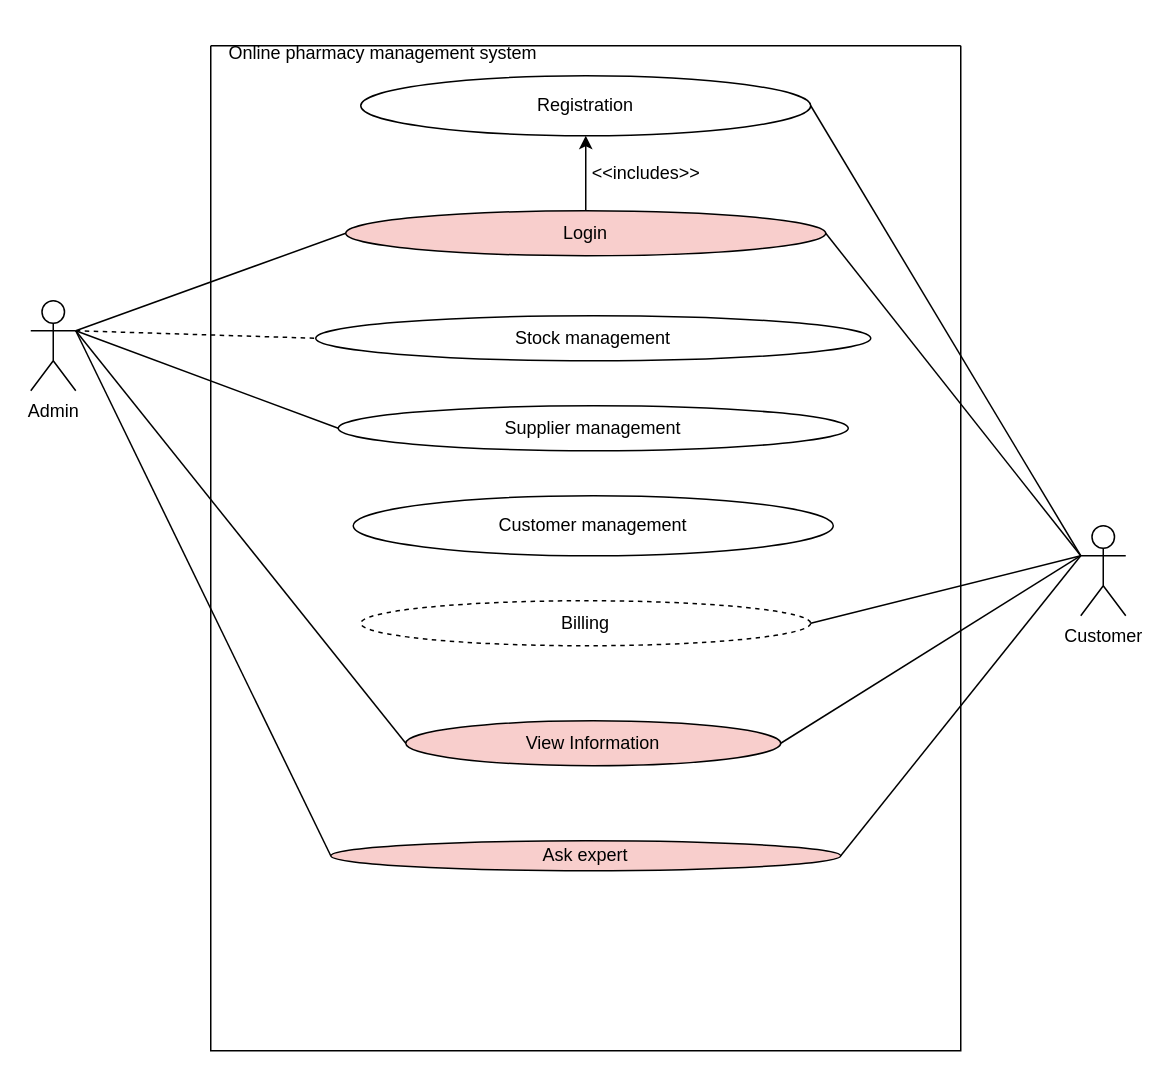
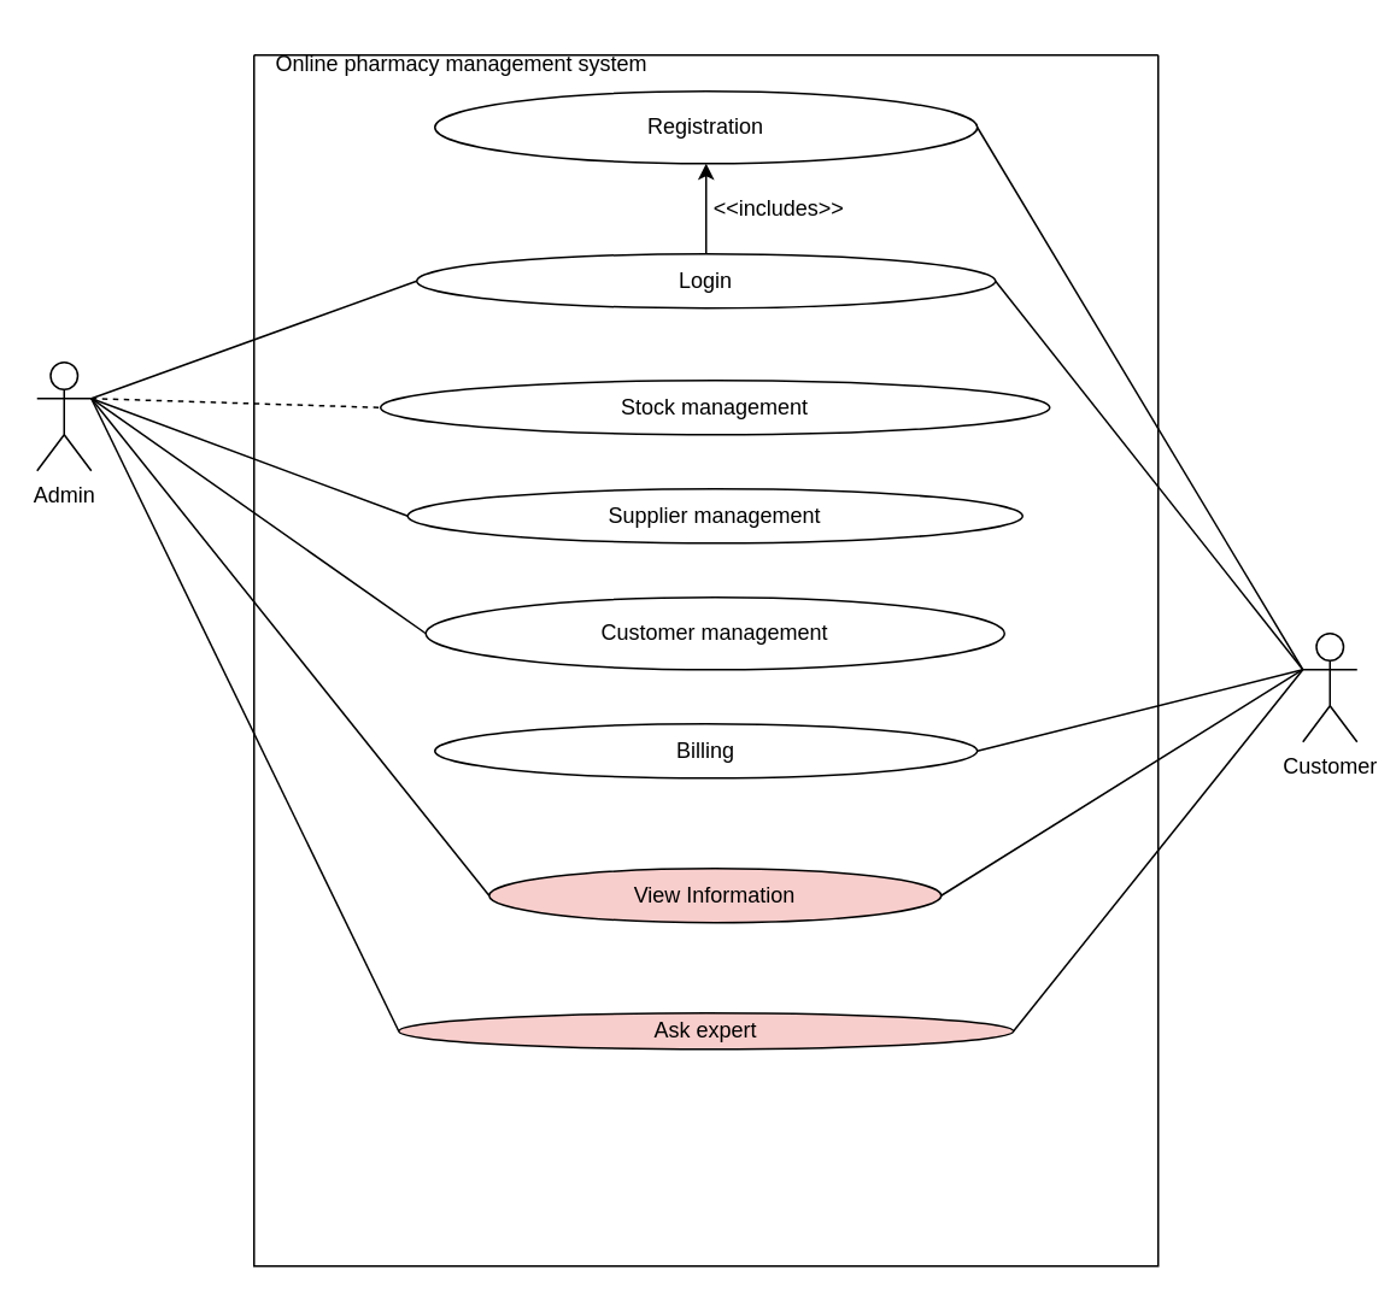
  <mxCell id="0" />
  <mxCell id="1" parent="0" />
  <mxCell id="2" value="Admin" style="shape=umlActor;verticalLabelPosition=bottom;verticalAlign=top;html=1;" vertex="1" parent="1"><mxGeometry x="20" y="200" width="30" height="60" as="geometry" /></mxCell>
  <mxCell id="3" value="" style="swimlane;startSize=0;" vertex="1" parent="1"><mxGeometry x="140" y="30" width="500" height="670" as="geometry" /></mxCell>
  <mxCell id="4" value="Registration" style="ellipse;whiteSpace=wrap;html=1;" vertex="1" parent="3"><mxGeometry x="100" y="20" width="300" height="40" as="geometry" /></mxCell>
- <mxCell id="5" value="Login" style="ellipse;whiteSpace=wrap;html=1;fillColor=#f8cecc;" vertex="1" parent="3"><mxGeometry x="90" y="110" width="320" height="30" as="geometry" /></mxCell>
+ <mxCell id="5" value="Login" style="ellipse;whiteSpace=wrap;html=1;" vertex="1" parent="3"><mxGeometry x="90" y="110" width="320" height="30" as="geometry" /></mxCell>
  <mxCell id="6" value="" style="endArrow=classic;html=1;rounded=0;exitX=0.5;exitY=0;exitDx=0;exitDy=0;" edge="1" parent="3" source="5" target="4"><mxGeometry width="50" height="50" relative="1" as="geometry"><mxPoint x="330" y="160" as="sourcePoint" /><mxPoint x="380" y="110" as="targetPoint" /></mxGeometry></mxCell>
  <mxCell id="7" value="&amp;lt;&amp;lt;includes&amp;gt;&amp;gt;" style="text;html=1;align=center;verticalAlign=middle;resizable=0;points=[];autosize=1;strokeColor=none;fillColor=none;" vertex="1" parent="3"><mxGeometry x="240" y="70" width="100" height="30" as="geometry" /></mxCell>
  <mxCell id="8" value="Stock management" style="ellipse;whiteSpace=wrap;html=1;" vertex="1" parent="3"><mxGeometry x="70" y="180" width="370" height="30" as="geometry" /></mxCell>
  <mxCell id="9" value="Supplier management" style="ellipse;whiteSpace=wrap;html=1;" vertex="1" parent="3"><mxGeometry x="85" y="240" width="340" height="30" as="geometry" /></mxCell>
  <mxCell id="10" value="Customer management" style="ellipse;whiteSpace=wrap;html=1;" vertex="1" parent="3"><mxGeometry x="95" y="300" width="320" height="40" as="geometry" /></mxCell>
- <mxCell id="11" value="Billing" style="ellipse;whiteSpace=wrap;html=1;dashed=1;" vertex="1" parent="3"><mxGeometry x="100" y="370" width="300" height="30" as="geometry" /></mxCell>
+ <mxCell id="11" value="Billing" style="ellipse;whiteSpace=wrap;html=1;" vertex="1" parent="3"><mxGeometry x="100" y="370" width="300" height="30" as="geometry" /></mxCell>
  <mxCell id="12" value="View Information" style="ellipse;whiteSpace=wrap;html=1;fillColor=#f8cecc;" vertex="1" parent="3"><mxGeometry x="130" y="450" width="250" height="30" as="geometry" /></mxCell>
  <mxCell id="13" value="Ask expert" style="ellipse;whiteSpace=wrap;html=1;fillColor=#f8cecc;" vertex="1" parent="3"><mxGeometry x="80" y="530" width="340" height="20" as="geometry" /></mxCell>
  <mxCell id="14" style="edgeStyle=orthogonalEdgeStyle;rounded=0;orthogonalLoop=1;jettySize=auto;html=1;exitX=0.5;exitY=1;exitDx=0;exitDy=0;" edge="1" parent="3" source="13" target="13"><mxGeometry relative="1" as="geometry" /></mxCell>
  <mxCell id="15" value="Online pharmacy management system" style="text;html=1;align=center;verticalAlign=middle;whiteSpace=wrap;rounded=0;" vertex="1" parent="3"><mxGeometry x="10" y="-10" width="210" height="30" as="geometry" /></mxCell>
  <mxCell id="16" value="Customer&lt;div&gt;&lt;br&gt;&lt;/div&gt;" style="shape=umlActor;verticalLabelPosition=bottom;verticalAlign=top;html=1;outlineConnect=0;" vertex="1" parent="1"><mxGeometry x="720" y="350" width="30" height="60" as="geometry" /></mxCell>
  <mxCell id="17" style="edgeStyle=orthogonalEdgeStyle;rounded=0;orthogonalLoop=1;jettySize=auto;html=1;exitX=0.5;exitY=1;exitDx=0;exitDy=0;" edge="1" parent="1" source="3" target="3"><mxGeometry relative="1" as="geometry" /></mxCell>
  <mxCell id="18" value="" style="endArrow=none;html=1;rounded=0;entryX=0;entryY=0.5;entryDx=0;entryDy=0;" edge="1" parent="1" target="5"><mxGeometry width="50" height="50" relative="1" as="geometry"><mxPoint x="50" y="220" as="sourcePoint" /><mxPoint x="480" y="180" as="targetPoint" /></mxGeometry></mxCell>
  <mxCell id="19" value="" style="endArrow=none;html=1;rounded=0;exitX=1;exitY=0.333;exitDx=0;exitDy=0;exitPerimeter=0;entryX=0;entryY=0.5;entryDx=0;entryDy=0;dashed=1;" edge="1" parent="1" source="2" target="8"><mxGeometry width="50" height="50" relative="1" as="geometry"><mxPoint x="430" y="230" as="sourcePoint" /><mxPoint x="480" y="180" as="targetPoint" /></mxGeometry></mxCell>
  <mxCell id="20" value="" style="endArrow=none;html=1;rounded=0;exitX=1;exitY=0.333;exitDx=0;exitDy=0;exitPerimeter=0;entryX=0;entryY=0.5;entryDx=0;entryDy=0;" edge="1" parent="1" source="2" target="9"><mxGeometry width="50" height="50" relative="1" as="geometry"><mxPoint x="430" y="230" as="sourcePoint" /><mxPoint x="480" y="180" as="targetPoint" /></mxGeometry></mxCell>
+ <mxCell id="21" value="" style="endArrow=none;html=1;rounded=0;entryX=0;entryY=0.5;entryDx=0;entryDy=0;exitX=1;exitY=0.333;exitDx=0;exitDy=0;exitPerimeter=0;" edge="1" parent="1" source="2" target="10"><mxGeometry width="50" height="50" relative="1" as="geometry"><mxPoint x="60" y="220" as="sourcePoint" /><mxPoint x="480" y="290" as="targetPoint" /></mxGeometry></mxCell>
  <mxCell id="22" value="" style="endArrow=none;html=1;rounded=0;exitX=1;exitY=0.333;exitDx=0;exitDy=0;exitPerimeter=0;entryX=0;entryY=0.5;entryDx=0;entryDy=0;" edge="1" parent="1" source="2" target="12"><mxGeometry width="50" height="50" relative="1" as="geometry"><mxPoint x="430" y="560" as="sourcePoint" /><mxPoint x="480" y="510" as="targetPoint" /></mxGeometry></mxCell>
  <mxCell id="23" value="" style="endArrow=none;html=1;rounded=0;exitX=0;exitY=0.5;exitDx=0;exitDy=0;" edge="1" parent="1" source="13"><mxGeometry width="50" height="50" relative="1" as="geometry"><mxPoint x="430" y="460" as="sourcePoint" /><mxPoint x="50" y="220" as="targetPoint" /></mxGeometry></mxCell>
  <mxCell id="24" value="" style="endArrow=none;html=1;rounded=0;exitX=1;exitY=0.5;exitDx=0;exitDy=0;entryX=0;entryY=0.333;entryDx=0;entryDy=0;entryPerimeter=0;" edge="1" parent="1" source="12" target="16"><mxGeometry width="50" height="50" relative="1" as="geometry"><mxPoint x="430" y="450" as="sourcePoint" /><mxPoint x="480" y="400" as="targetPoint" /></mxGeometry></mxCell>
  <mxCell id="25" value="" style="endArrow=none;html=1;rounded=0;exitX=1;exitY=0.5;exitDx=0;exitDy=0;" edge="1" parent="1" source="13"><mxGeometry width="50" height="50" relative="1" as="geometry"><mxPoint x="430" y="450" as="sourcePoint" /><mxPoint x="720" y="370" as="targetPoint" /></mxGeometry></mxCell>
  <mxCell id="26" value="" style="endArrow=none;html=1;rounded=0;exitX=1;exitY=0.5;exitDx=0;exitDy=0;" edge="1" parent="1" source="11"><mxGeometry width="50" height="50" relative="1" as="geometry"><mxPoint x="430" y="350" as="sourcePoint" /><mxPoint x="720" y="370" as="targetPoint" /></mxGeometry></mxCell>
  <mxCell id="27" value="" style="endArrow=none;html=1;rounded=0;exitX=1;exitY=0.5;exitDx=0;exitDy=0;" edge="1" parent="1" source="4"><mxGeometry width="50" height="50" relative="1" as="geometry"><mxPoint x="430" y="350" as="sourcePoint" /><mxPoint x="720" y="370" as="targetPoint" /></mxGeometry></mxCell>
  <mxCell id="28" value="" style="endArrow=none;html=1;rounded=0;exitX=1;exitY=0.5;exitDx=0;exitDy=0;" edge="1" parent="1" source="5"><mxGeometry width="50" height="50" relative="1" as="geometry"><mxPoint x="430" y="350" as="sourcePoint" /><mxPoint x="720" y="370" as="targetPoint" /></mxGeometry></mxCell>
